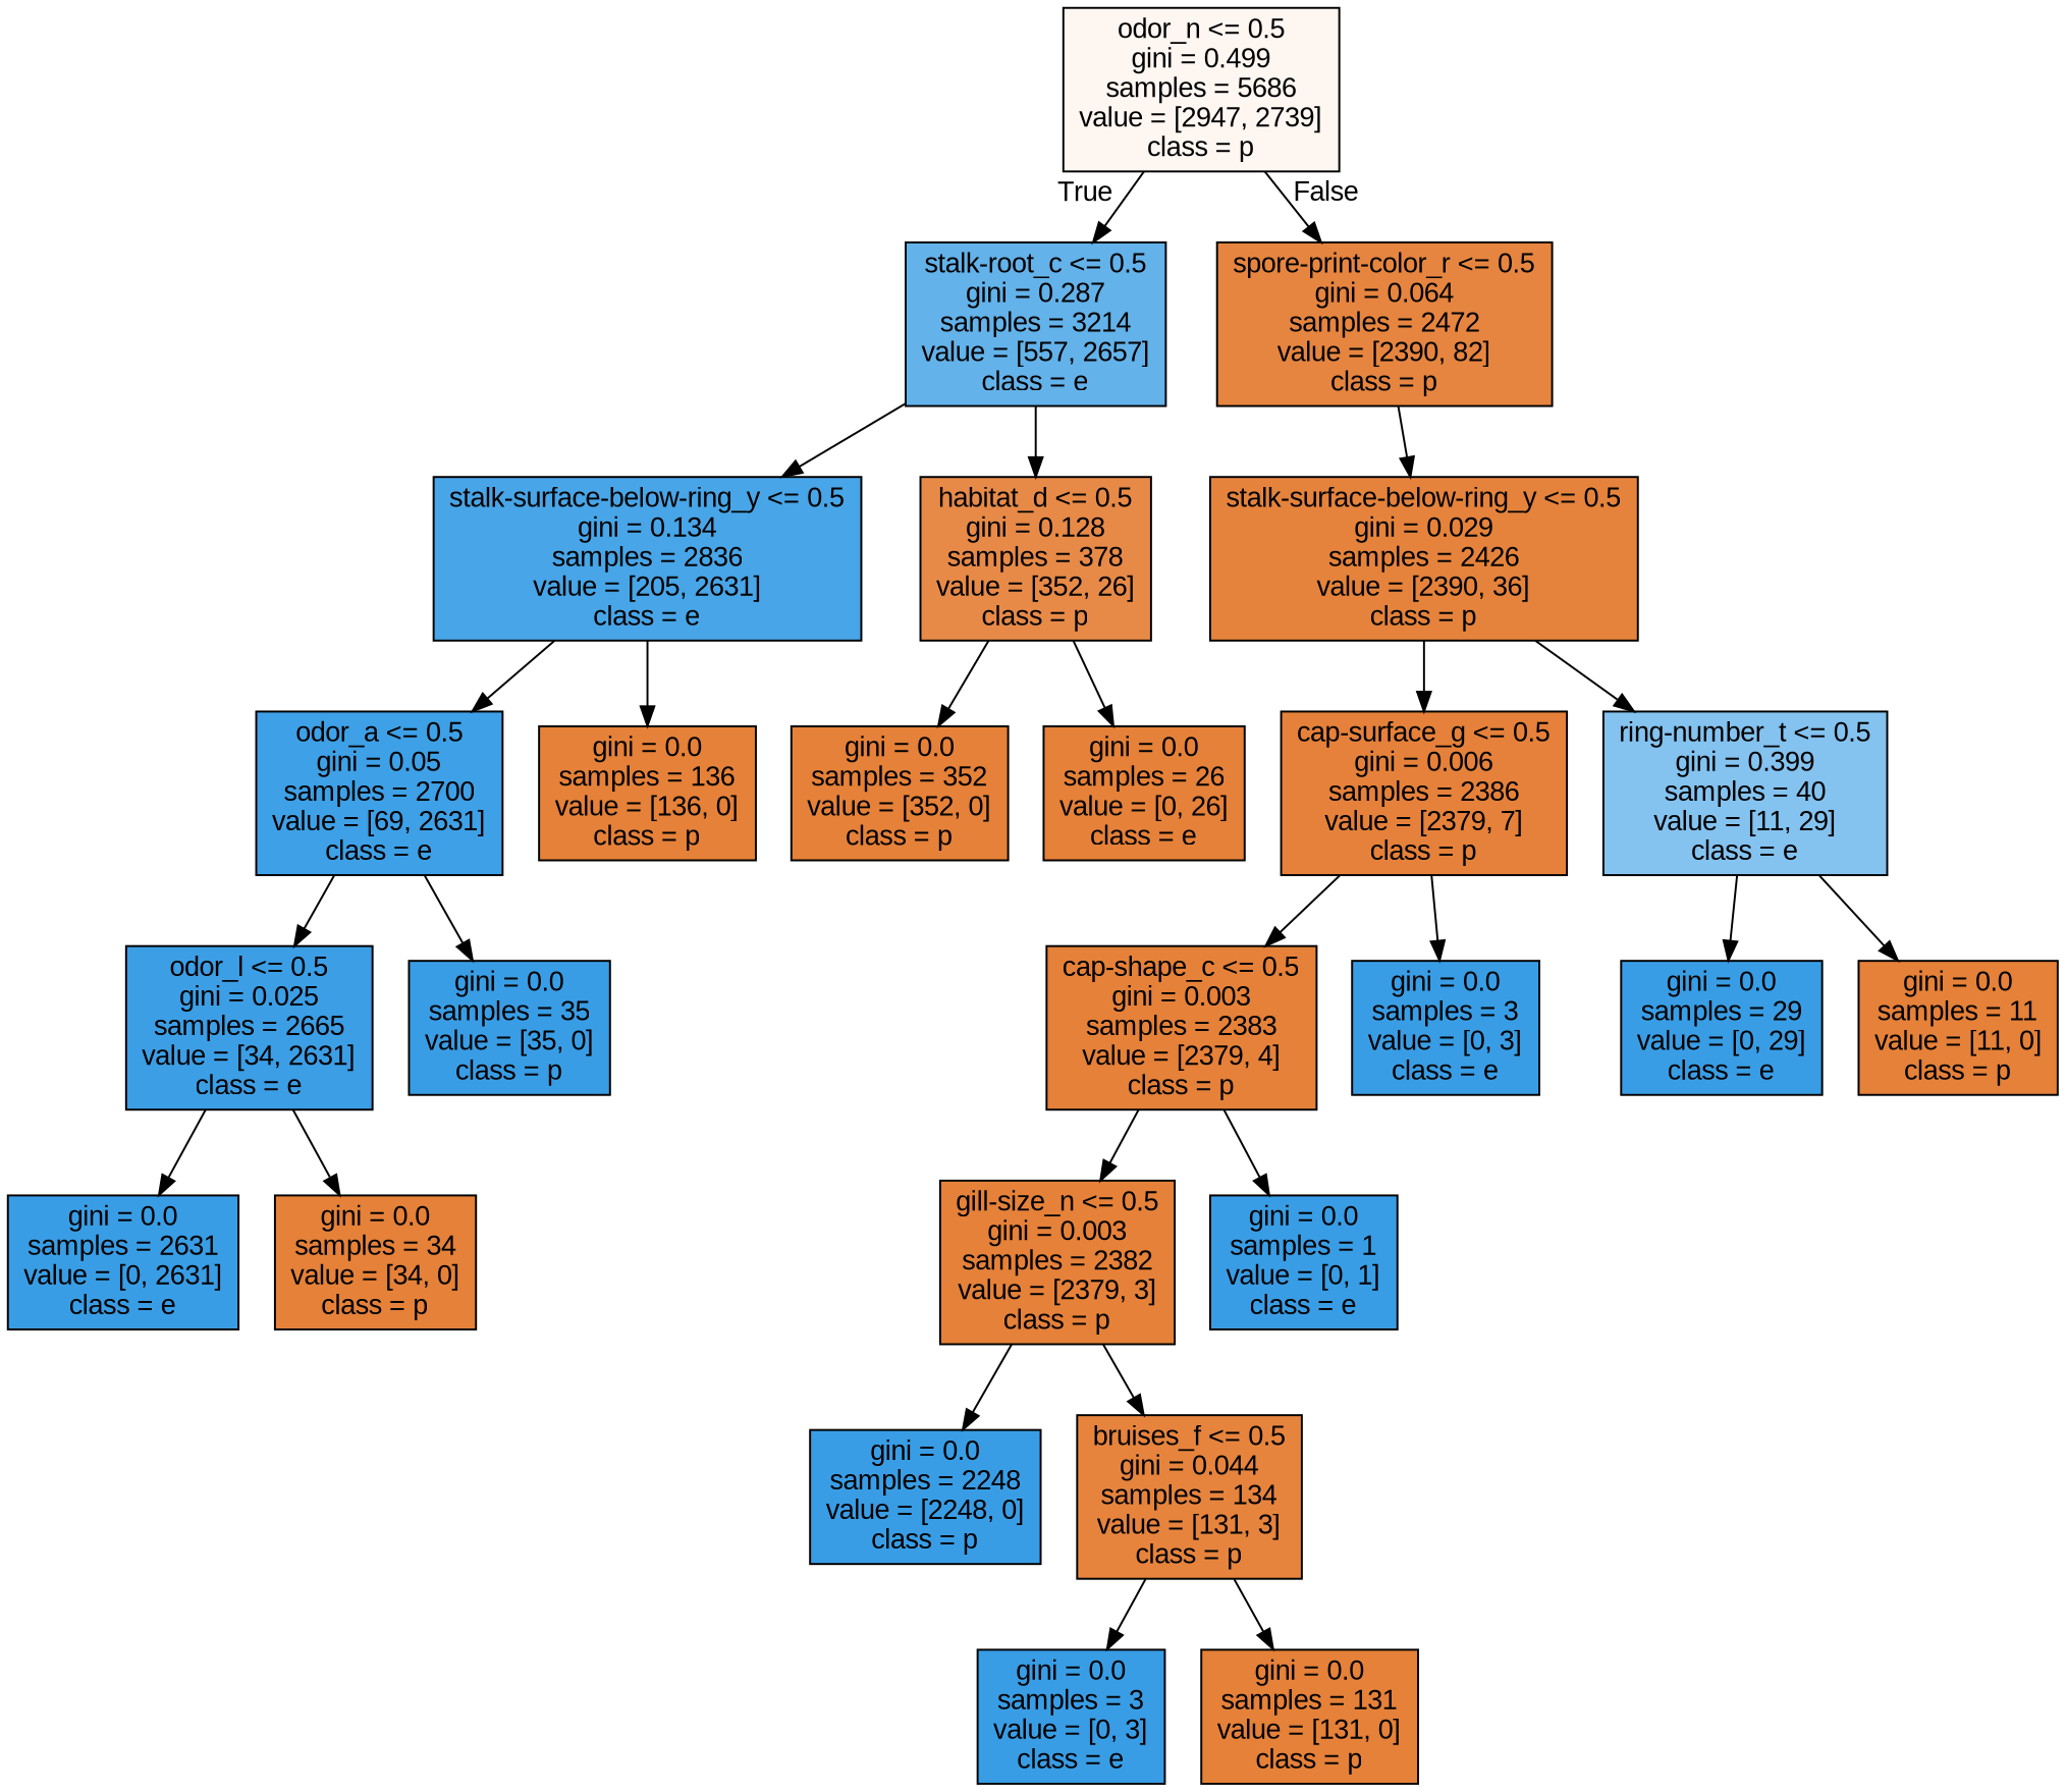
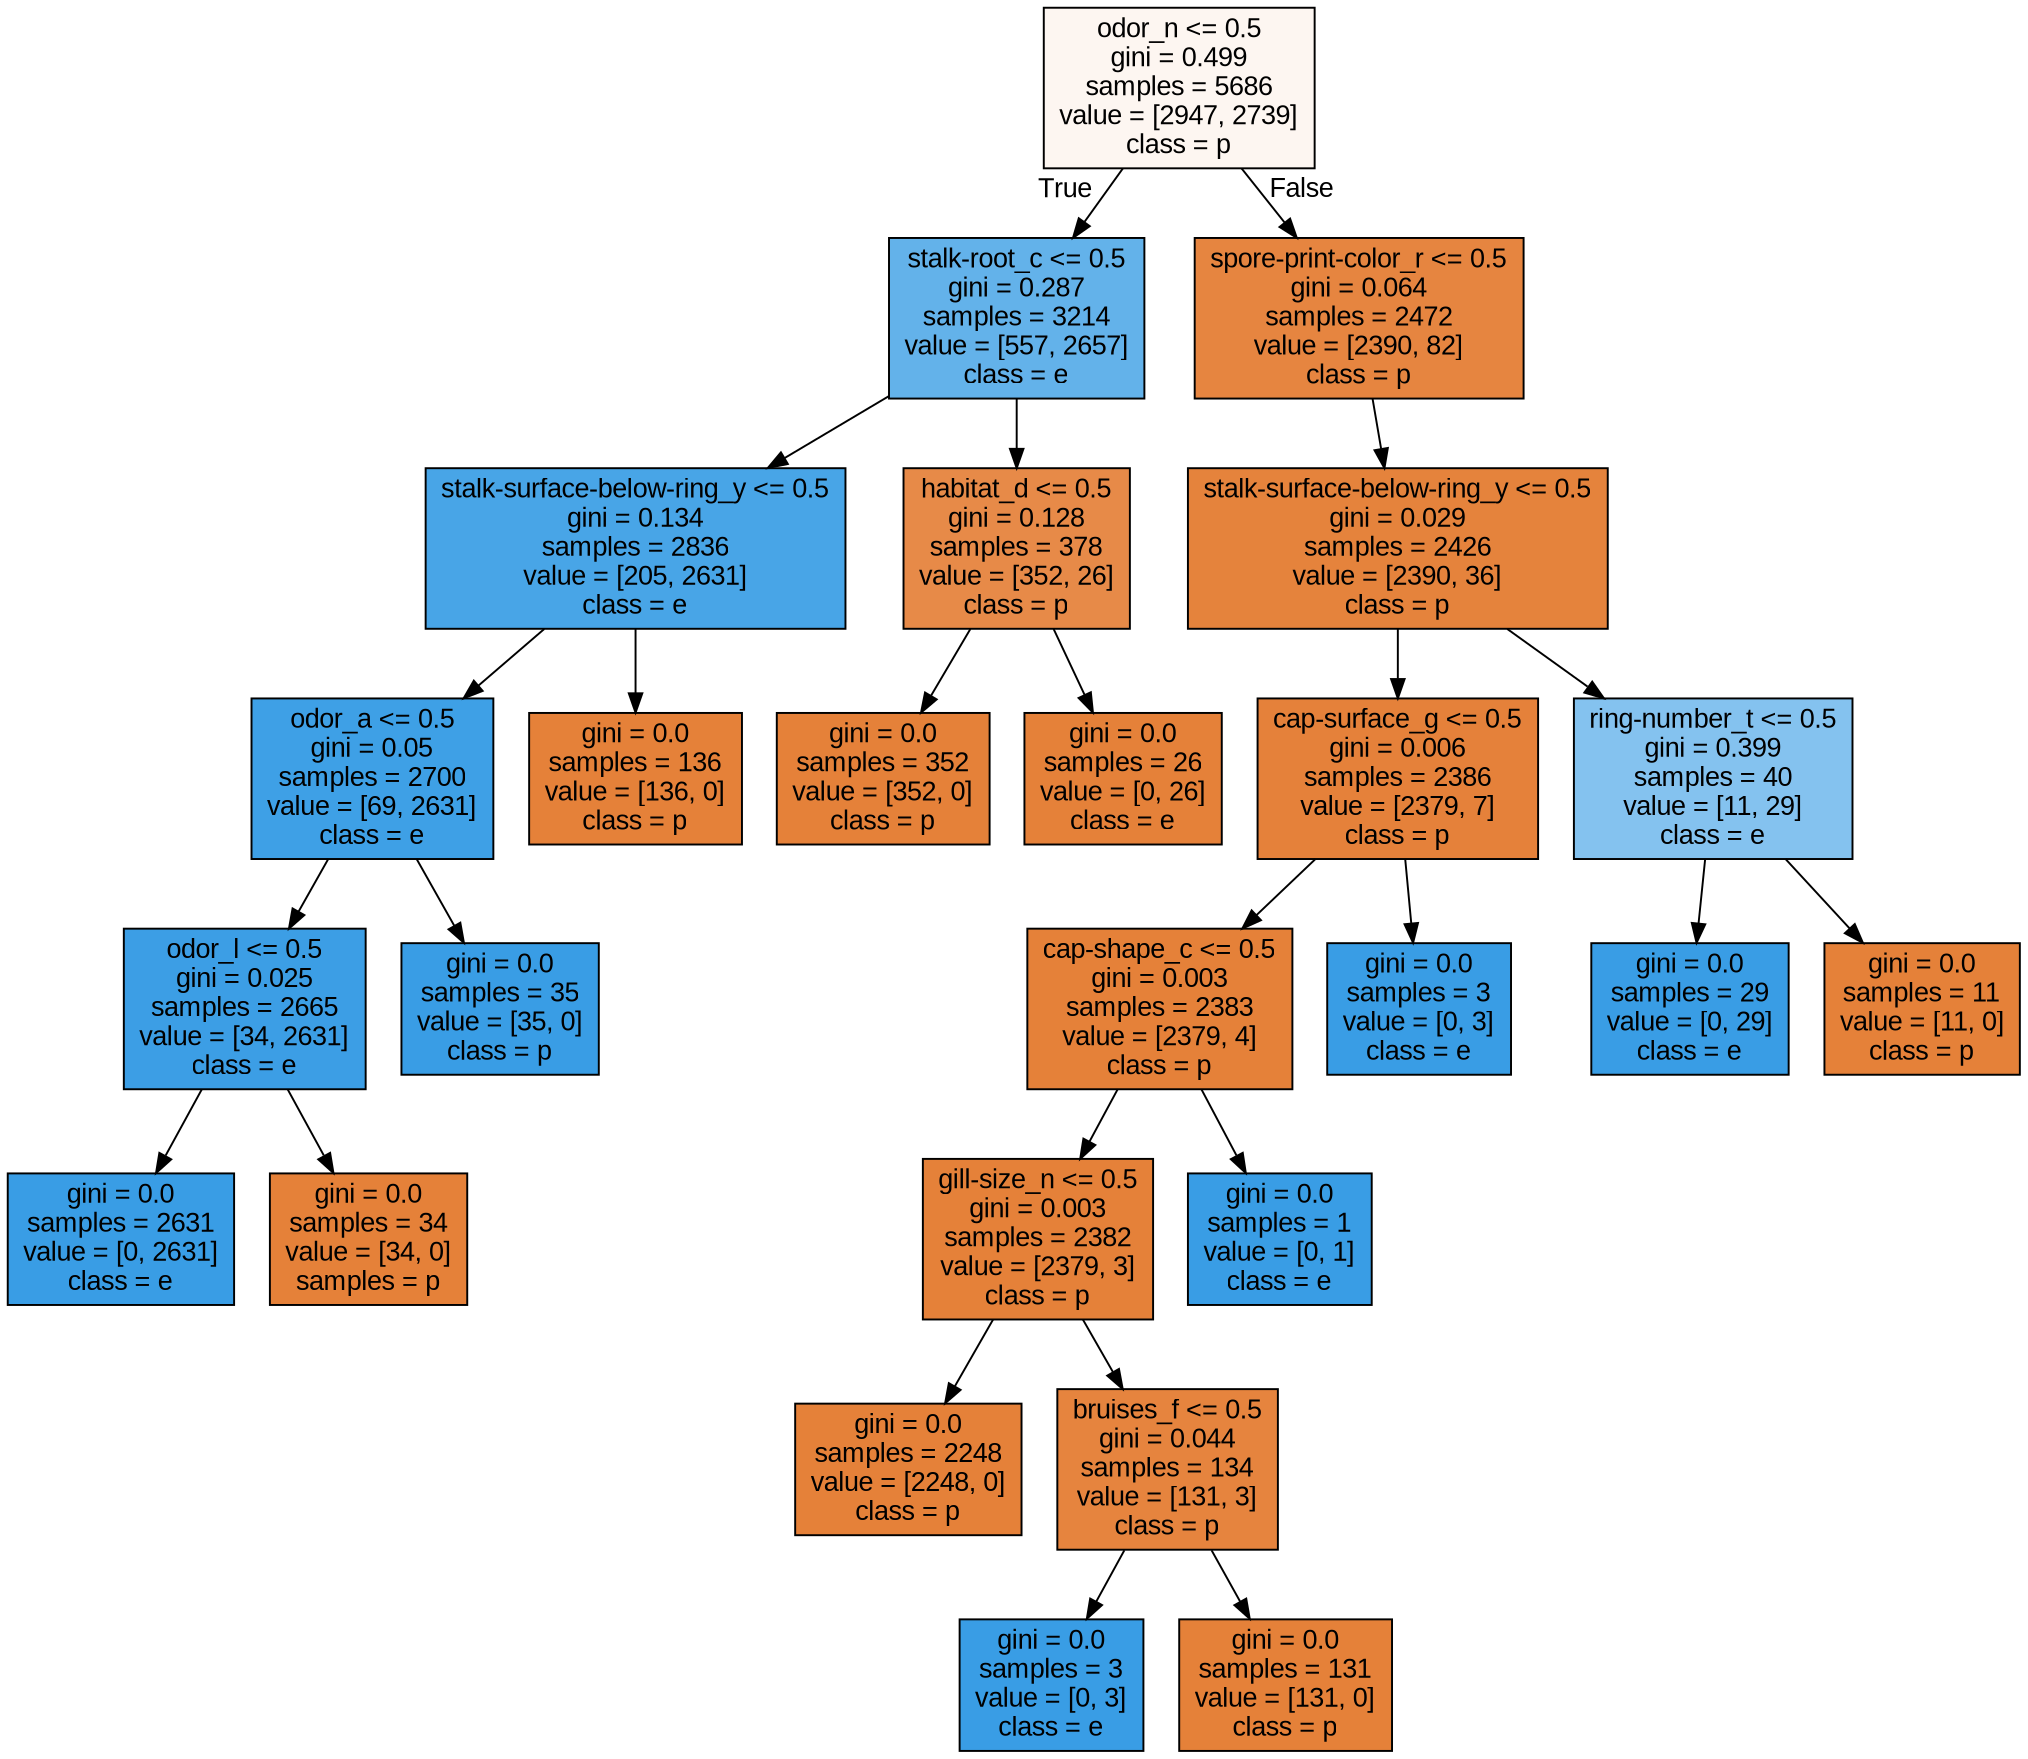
  digraph {
    fontname="Liberation Sans"
    node [color=black fillcolor="#e58139" fontname="Liberation Sans" shape=box style=filled]
    edge [fontname="Liberation Sans"]
    n1 [fillcolor="#fdf6f1" label="odor_n <= 0.5\ngini = 0.499\nsamples = 5686\nvalue = [2947, 2739]\nclass = p"]
    n2 [fillcolor="#63b2ea" label="stalk-root_c <= 0.5\ngini = 0.287\nsamples = 3214\nvalue = [557, 2657]\nclass = e"]
    n3 [fillcolor="#e68540" label="spore-print-color_r <= 0.5\ngini = 0.064\nsamples = 2472\nvalue = [2390, 82]\nclass = p"]
    n4 [fillcolor="#48a5e7" label="stalk-surface-below-ring_y <= 0.5\ngini = 0.134\nsamples = 2836\nvalue = [205, 2631]\nclass = e"]
    n5 [fillcolor="#e78a48" label="habitat_d <= 0.5\ngini = 0.128\nsamples = 378\nvalue = [352, 26]\nclass = p"]
    n6 [fillcolor="#e5833c" label="stalk-surface-below-ring_y <= 0.5\ngini = 0.029\nsamples = 2426\nvalue = [2390, 36]\nclass = p"]
    n7 [fillcolor="#3ea0e6" label="odor_a <= 0.5\ngini = 0.05\nsamples = 2700\nvalue = [69, 2631]\nclass = e"]
    n8 [label="gini = 0.0\nsamples = 136\nvalue = [136, 0]\nclass = p"]
    n9 [label="gini = 0.0\nsamples = 352\nvalue = [352, 0]\nclass = p"]
    n10 [label="gini = 0.0\nsamples = 26\nvalue = [0, 26]\nclass = e"]
    n11 [fillcolor="#3c9ee5" label="odor_l <= 0.5\ngini = 0.025\nsamples = 2665\nvalue = [34, 2631]\nclass = e"]
    n12 [fillcolor="#399de5" label="gini = 0.0\nsamples = 35\nvalue = [35, 0]\nclass = p"]
    n13 [fillcolor="#399de5" label="gini = 0.0\nsamples = 2631\nvalue = [0, 2631]\nclass = e"]
-   n14 [label="gini = 0.0\nsamples = 34\nvalue = [34, 0]\nclass = p"]
+   n14 [label="gini = 0.0\nsamples = 34\nvalue = [34, 0]\nsamples = p"]
    n15 [fillcolor="#e5813a" label="cap-surface_g <= 0.5\ngini = 0.006\nsamples = 2386\nvalue = [2379, 7]\nclass = p"]
    n16 [fillcolor="#84c2ef" label="ring-number_t <= 0.5\ngini = 0.399\nsamples = 40\nvalue = [11, 29]\nclass = e"]
    n17 [label="cap-shape_c <= 0.5\ngini = 0.003\nsamples = 2383\nvalue = [2379, 4]\nclass = p"]
    n18 [fillcolor="#399de5" label="gini = 0.0\nsamples = 3\nvalue = [0, 3]\nclass = e"]
    n19 [fillcolor="#399de5" label="gini = 0.0\nsamples = 29\nvalue = [0, 29]\nclass = e"]
    n20 [label="gini = 0.0\nsamples = 11\nvalue = [11, 0]\nclass = p"]
    n21 [label="gill-size_n <= 0.5\ngini = 0.003\nsamples = 2382\nvalue = [2379, 3]\nclass = p"]
    n22 [fillcolor="#399de5" label="gini = 0.0\nsamples = 1\nvalue = [0, 1]\nclass = e"]
-   n23 [fillcolor="#399de5" label="gini = 0.0\nsamples = 2248\nvalue = [2248, 0]\nclass = p"]
+   n23 [label="gini = 0.0\nsamples = 2248\nvalue = [2248, 0]\nclass = p"]
    n24 [fillcolor="#e6843e" label="bruises_f <= 0.5\ngini = 0.044\nsamples = 134\nvalue = [131, 3]\nclass = p"]
    n25 [fillcolor="#399de5" label="gini = 0.0\nsamples = 3\nvalue = [0, 3]\nclass = e"]
    n26 [label="gini = 0.0\nsamples = 131\nvalue = [131, 0]\nclass = p"]
    n1 -> n2 [headlabel=True labelangle=45 labeldistance=2.5]
    n1 -> n3 [headlabel=False labelangle=-45 labeldistance=2.5]
    n2 -> n4
    n2 -> n5
    n3 -> n6
    n4 -> n7
    n4 -> n8
    n5 -> n9
    n5 -> n10
    n6 -> n15
    n6 -> n16
    n7 -> n11
    n7 -> n12
    n11 -> n13
    n11 -> n14
    n15 -> n17
    n15 -> n18
    n16 -> n19
    n16 -> n20
    n17 -> n21
    n17 -> n22
    n21 -> n23
    n21 -> n24
    n24 -> n25
    n24 -> n26
  }
